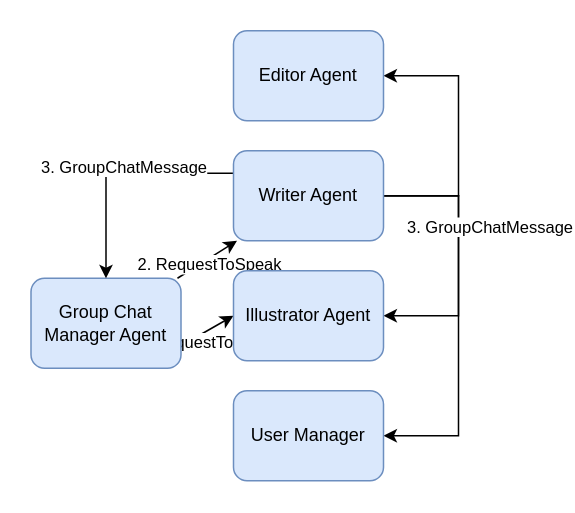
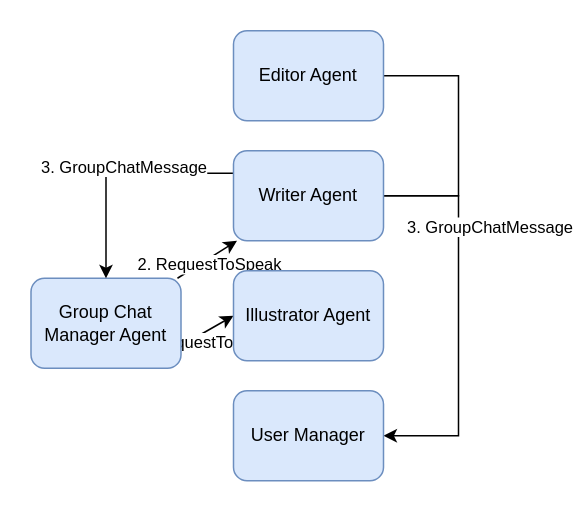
  <mxCell id="0" />
  <mxCell id="1" parent="0" />
  <mxCell id="2" style="rounded=0;orthogonalLoop=1;jettySize=auto;html=1;" edge="1" parent="1" source="6" target="13"><mxGeometry relative="1" as="geometry" /></mxCell>
  <mxCell id="3" value="2. RequestToSpeak" style="edgeLabel;html=1;align=center;verticalAlign=middle;resizable=0;points=[];" vertex="1" connectable="0" parent="2"><mxGeometry x="-0.013" y="-3" relative="1" as="geometry"><mxPoint as="offset" /></mxGeometry></mxCell>
  <mxCell id="4" style="rounded=0;orthogonalLoop=1;jettySize=auto;html=1;exitX=1;exitY=0.75;exitDx=0;exitDy=0;entryX=0;entryY=0.5;entryDx=0;entryDy=0;" edge="1" parent="1" source="6" target="16"><mxGeometry relative="1" as="geometry" /></mxCell>
  <mxCell id="5" value="4. RequestToSpeak" style="edgeLabel;html=1;align=center;verticalAlign=middle;resizable=0;points=[];" vertex="1" connectable="0" parent="4"><mxGeometry x="-0.182" y="4" relative="1" as="geometry"><mxPoint x="6" y="9" as="offset" /></mxGeometry></mxCell>
  <mxCell id="6" value="Group Chat Manager Agent" style="rounded=1;whiteSpace=wrap;html=1;fillColor=#dae8fc;strokeColor=#6c8ebf;" vertex="1" parent="1"><mxGeometry x="20" y="185" width="100" height="60" as="geometry" /></mxCell>
- <mxCell id="7" style="edgeStyle=orthogonalEdgeStyle;rounded=0;orthogonalLoop=1;jettySize=auto;html=1;exitX=1;exitY=0.5;exitDx=0;exitDy=0;entryX=1;entryY=0.5;entryDx=0;entryDy=0;" edge="1" parent="1" source="13" target="16"><mxGeometry relative="1" as="geometry"><Array as="points"><mxPoint x="305" y="130" /><mxPoint x="305" y="210" /></Array></mxGeometry></mxCell>
  <mxCell id="8" style="edgeStyle=orthogonalEdgeStyle;rounded=0;orthogonalLoop=1;jettySize=auto;html=1;exitX=1;exitY=0.5;exitDx=0;exitDy=0;entryX=1;entryY=0.5;entryDx=0;entryDy=0;" edge="1" parent="1" source="13" target="15"><mxGeometry relative="1" as="geometry"><Array as="points"><mxPoint x="305" y="130" /><mxPoint x="305" y="290" /></Array></mxGeometry></mxCell>
- <mxCell id="9" style="edgeStyle=orthogonalEdgeStyle;rounded=0;orthogonalLoop=1;jettySize=auto;html=1;exitX=1;exitY=0.5;exitDx=0;exitDy=0;entryX=1;entryY=0.5;entryDx=0;entryDy=0;" edge="1" parent="1" source="13" target="14"><mxGeometry relative="1" as="geometry"><Array as="points"><mxPoint x="305" y="130" /><mxPoint x="305" y="50" /></Array></mxGeometry></mxCell>
+ <mxCell id="9" style="edgeStyle=orthogonalEdgeStyle;rounded=0;orthogonalLoop=1;jettySize=auto;html=1;exitX=1;exitY=0.5;exitDx=0;exitDy=0;entryX=1;entryY=0.5;entryDx=0;entryDy=0;endArrow=none;" edge="1" parent="1" source="13" target="14"><mxGeometry relative="1" as="geometry"><Array as="points"><mxPoint x="305" y="130" /><mxPoint x="305" y="50" /></Array></mxGeometry></mxCell>
  <mxCell id="10" value="3. GroupChatMessage" style="edgeLabel;html=1;align=center;verticalAlign=middle;resizable=0;points=[];" vertex="1" connectable="0" parent="9"><mxGeometry x="-0.683" relative="1" as="geometry"><mxPoint x="41" y="20" as="offset" /></mxGeometry></mxCell>
  <mxCell id="11" style="edgeStyle=orthogonalEdgeStyle;rounded=0;orthogonalLoop=1;jettySize=auto;html=1;exitX=0;exitY=0.25;exitDx=0;exitDy=0;entryX=0.5;entryY=0;entryDx=0;entryDy=0;" edge="1" parent="1" source="13" target="6"><mxGeometry relative="1" as="geometry" /></mxCell>
  <mxCell id="12" value="3. GroupChatMessage" style="edgeLabel;html=1;align=center;verticalAlign=middle;resizable=0;points=[];" vertex="1" connectable="0" parent="11"><mxGeometry x="0.024" y="-4" relative="1" as="geometry"><mxPoint x="5" y="-1" as="offset" /></mxGeometry></mxCell>
  <mxCell id="13" value="Writer Agent" style="rounded=1;whiteSpace=wrap;html=1;fillColor=#dae8fc;strokeColor=#6c8ebf;" vertex="1" parent="1"><mxGeometry x="155" y="100" width="100" height="60" as="geometry" /></mxCell>
  <mxCell id="14" value="Editor Agent" style="rounded=1;whiteSpace=wrap;html=1;fillColor=#dae8fc;strokeColor=#6c8ebf;" vertex="1" parent="1"><mxGeometry x="155" y="20" width="100" height="60" as="geometry" /></mxCell>
  <mxCell id="15" value="User Manager" style="rounded=1;whiteSpace=wrap;html=1;fillColor=#dae8fc;strokeColor=#6c8ebf;" vertex="1" parent="1"><mxGeometry x="155" y="260" width="100" height="60" as="geometry" /></mxCell>
  <mxCell id="16" value="Illustrator Agent" style="rounded=1;whiteSpace=wrap;html=1;fillColor=#dae8fc;strokeColor=#6c8ebf;" vertex="1" parent="1"><mxGeometry x="155" y="180" width="100" height="60" as="geometry" /></mxCell>
